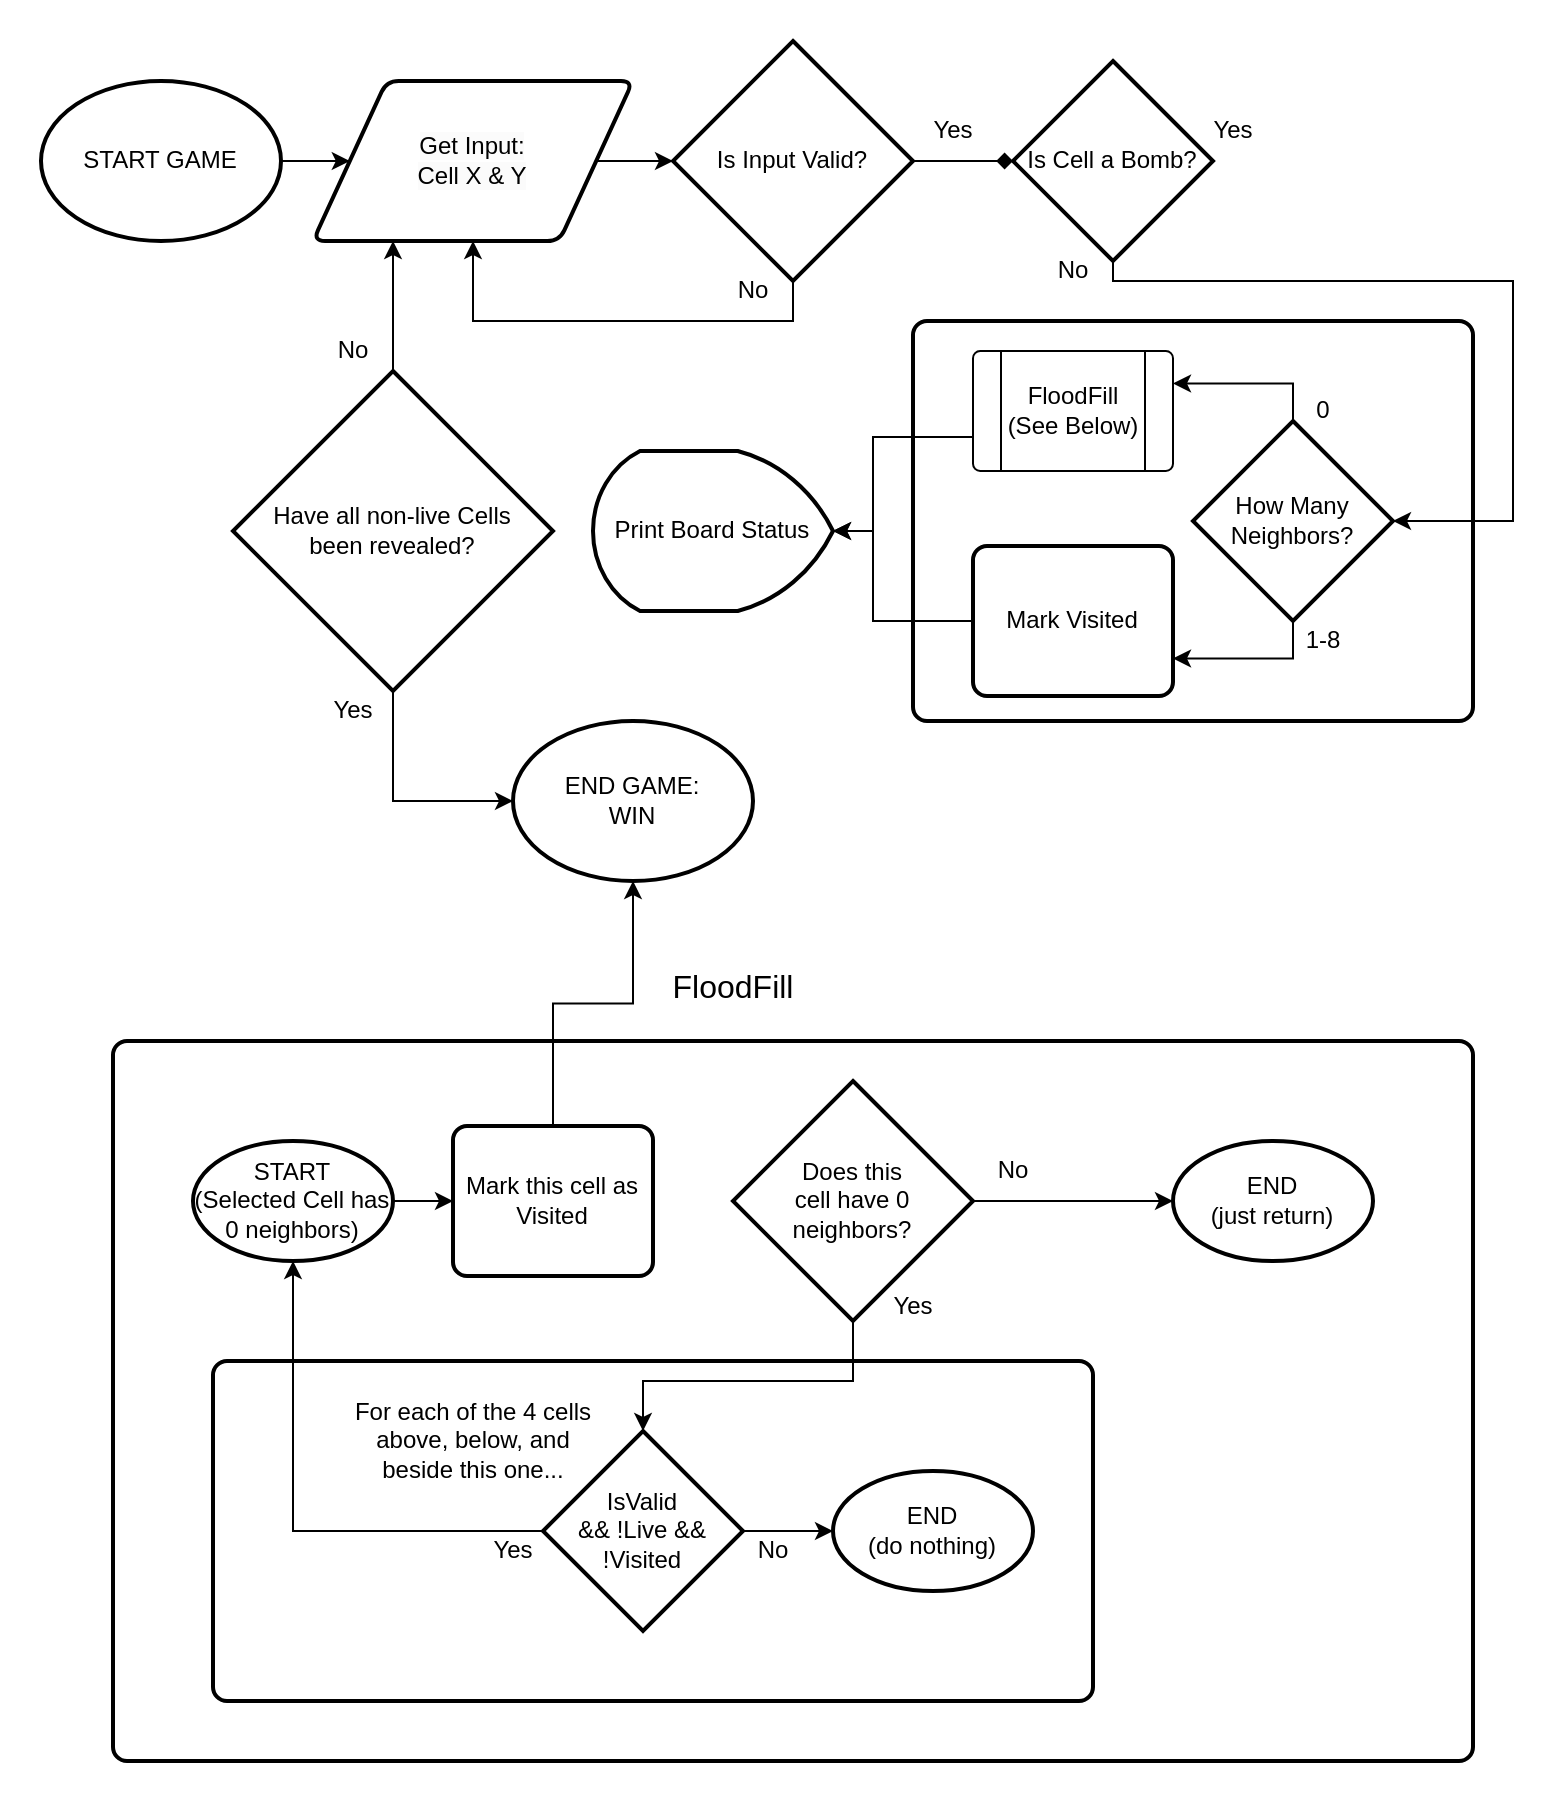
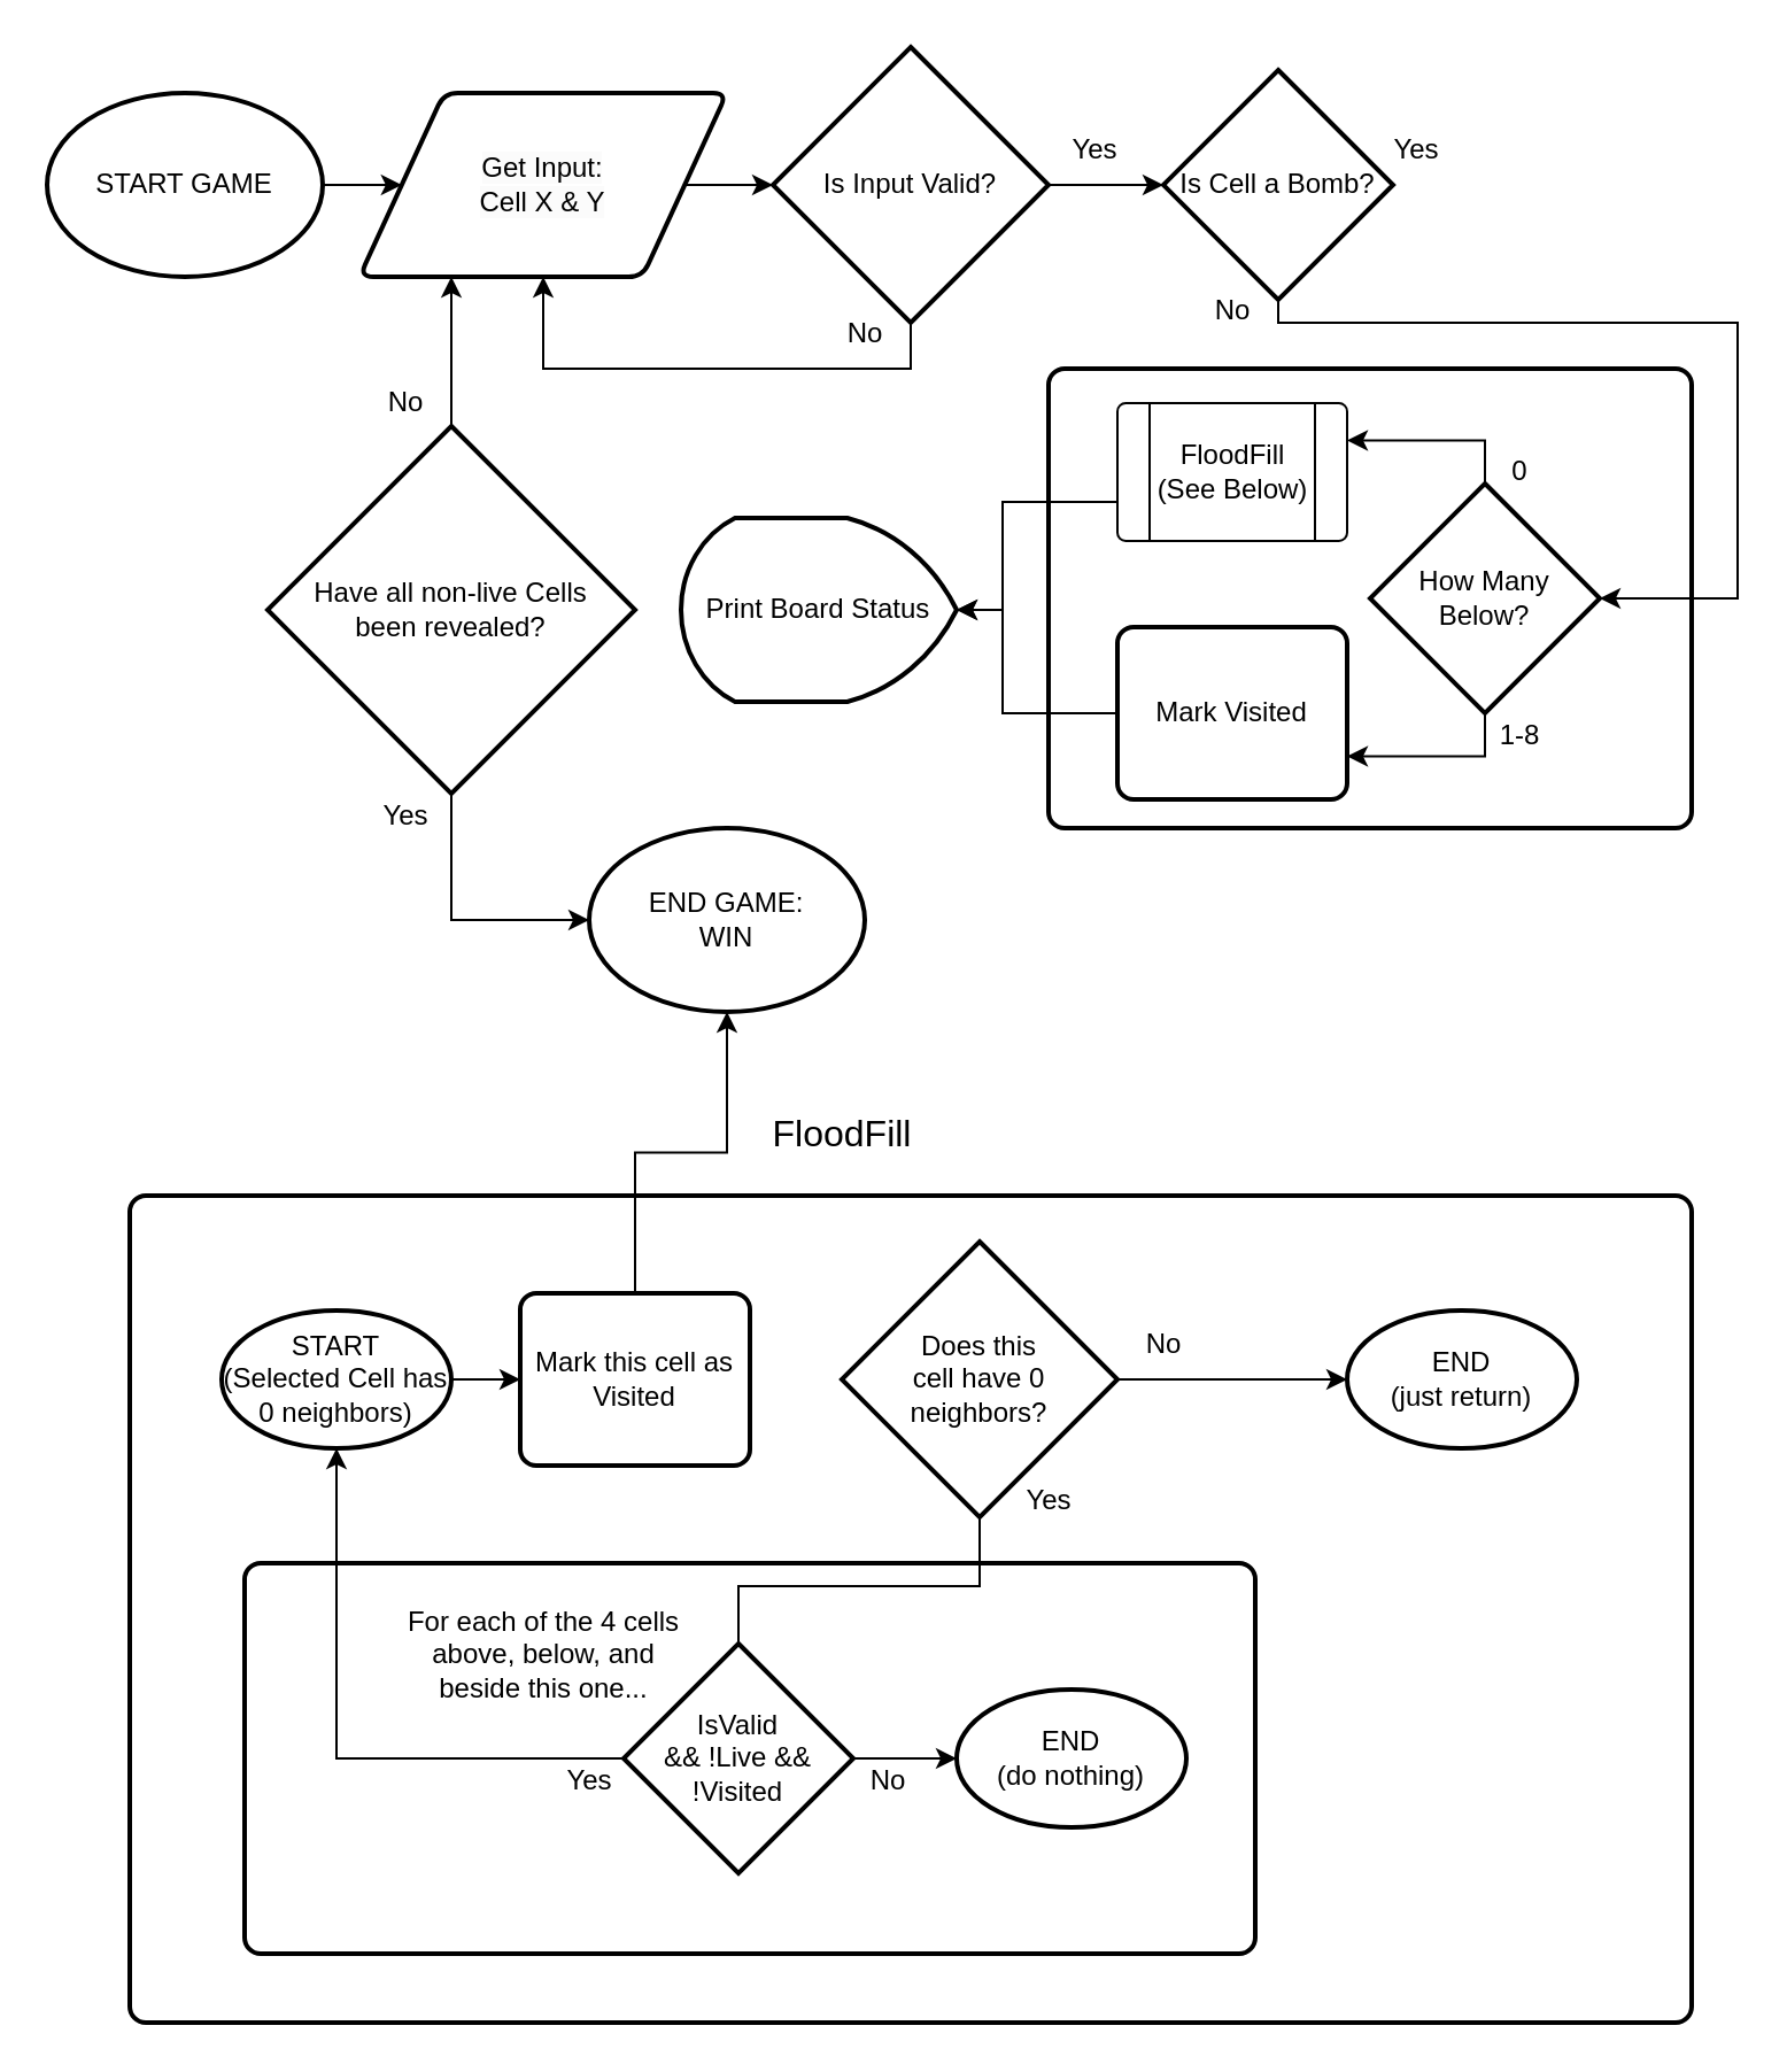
  <mxCell id="0" />
  <mxCell id="1" parent="0" />
  <mxCell id="2" style="edgeStyle=orthogonalEdgeStyle;rounded=0;orthogonalLoop=1;jettySize=auto;html=1;entryX=0.5;entryY=1;entryDx=0;entryDy=0;" parent="1" source="4" target="9" edge="1"><mxGeometry relative="1" as="geometry"><Array as="points"><mxPoint x="396" y="160" /><mxPoint x="236" y="160" /></Array></mxGeometry></mxCell>
- <mxCell id="3" value="" style="edgeStyle=orthogonalEdgeStyle;rounded=0;orthogonalLoop=1;jettySize=auto;html=1;endArrow=diamond;" parent="1" source="4" target="13" edge="1"><mxGeometry relative="1" as="geometry" /></mxCell>
+ <mxCell id="3" value="" style="edgeStyle=orthogonalEdgeStyle;rounded=0;orthogonalLoop=1;jettySize=auto;html=1;" parent="1" source="4" target="13" edge="1"><mxGeometry relative="1" as="geometry" /></mxCell>
  <mxCell id="4" value="Is Input Valid?" style="strokeWidth=2;html=1;shape=mxgraph.flowchart.decision;whiteSpace=wrap;" parent="1" vertex="1"><mxGeometry x="336" y="20" width="120" height="120" as="geometry" /></mxCell>
  <mxCell id="5" value="" style="edgeStyle=orthogonalEdgeStyle;rounded=0;orthogonalLoop=1;jettySize=auto;html=1;" parent="1" source="6" target="9" edge="1"><mxGeometry relative="1" as="geometry" /></mxCell>
  <mxCell id="6" value="START GAME" style="strokeWidth=2;html=1;shape=mxgraph.flowchart.start_1;whiteSpace=wrap;" parent="1" vertex="1"><mxGeometry x="20" y="40" width="120" height="80" as="geometry" /></mxCell>
  <mxCell id="7" value="Print Board Status" style="strokeWidth=2;html=1;shape=mxgraph.flowchart.display;whiteSpace=wrap;direction=west;" parent="1" vertex="1"><mxGeometry x="296" y="225" width="120" height="80" as="geometry" /></mxCell>
  <mxCell id="8" value="" style="edgeStyle=orthogonalEdgeStyle;rounded=0;orthogonalLoop=1;jettySize=auto;html=1;" parent="1" source="9" target="4" edge="1"><mxGeometry relative="1" as="geometry" /></mxCell>
  <mxCell id="9" value="&lt;span style=&quot;color: rgb(0, 0, 0); font-family: Helvetica; font-size: 12px; font-style: normal; font-variant-ligatures: normal; font-variant-caps: normal; font-weight: 400; letter-spacing: normal; orphans: 2; text-align: center; text-indent: 0px; text-transform: none; widows: 2; word-spacing: 0px; -webkit-text-stroke-width: 0px; background-color: rgb(251, 251, 251); text-decoration-thickness: initial; text-decoration-style: initial; text-decoration-color: initial; float: none; display: inline !important;&quot;&gt;Get Input:&lt;/span&gt;&lt;br style=&quot;border-color: var(--border-color); color: rgb(0, 0, 0); font-family: Helvetica; font-size: 12px; font-style: normal; font-variant-ligatures: normal; font-variant-caps: normal; font-weight: 400; letter-spacing: normal; orphans: 2; text-align: center; text-indent: 0px; text-transform: none; widows: 2; word-spacing: 0px; -webkit-text-stroke-width: 0px; background-color: rgb(251, 251, 251); text-decoration-thickness: initial; text-decoration-style: initial; text-decoration-color: initial;&quot;&gt;&lt;span style=&quot;color: rgb(0, 0, 0); font-family: Helvetica; font-size: 12px; font-style: normal; font-variant-ligatures: normal; font-variant-caps: normal; font-weight: 400; letter-spacing: normal; orphans: 2; text-align: center; text-indent: 0px; text-transform: none; widows: 2; word-spacing: 0px; -webkit-text-stroke-width: 0px; background-color: rgb(251, 251, 251); text-decoration-thickness: initial; text-decoration-style: initial; text-decoration-color: initial; float: none; display: inline !important;&quot;&gt;Cell X &amp;amp; Y&lt;/span&gt;" style="shape=parallelogram;html=1;strokeWidth=2;perimeter=parallelogramPerimeter;whiteSpace=wrap;rounded=1;arcSize=12;size=0.23;" parent="1" vertex="1"><mxGeometry x="156" y="40" width="160" height="80" as="geometry" /></mxCell>
  <mxCell id="10" value="" style="rounded=1;whiteSpace=wrap;html=1;absoluteArcSize=1;arcSize=14;strokeWidth=2;align=center;" parent="1" vertex="1"><mxGeometry x="456" y="160" width="280" height="200" as="geometry" /></mxCell>
  <mxCell id="11" value="No" style="text;html=1;align=center;verticalAlign=middle;resizable=0;points=[];autosize=1;strokeColor=none;fillColor=none;" parent="1" vertex="1"><mxGeometry x="356" y="130" width="40" height="30" as="geometry" /></mxCell>
  <mxCell id="12" value="Yes" style="text;html=1;align=center;verticalAlign=middle;resizable=0;points=[];autosize=1;strokeColor=none;fillColor=none;" parent="1" vertex="1"><mxGeometry x="456" y="50" width="40" height="30" as="geometry" /></mxCell>
  <mxCell id="13" value="Is Cell a Bomb?" style="strokeWidth=2;html=1;shape=mxgraph.flowchart.decision;whiteSpace=wrap;" parent="1" vertex="1"><mxGeometry x="506" y="30" width="100" height="100" as="geometry" /></mxCell>
  <mxCell id="14" value="" style="edgeStyle=orthogonalEdgeStyle;rounded=0;orthogonalLoop=1;jettySize=auto;html=1;entryX=0.25;entryY=1;entryDx=0;entryDy=0;" parent="1" source="16" target="9" edge="1"><mxGeometry relative="1" as="geometry" /></mxCell>
  <mxCell id="15" style="edgeStyle=orthogonalEdgeStyle;rounded=0;orthogonalLoop=1;jettySize=auto;html=1;entryX=0;entryY=0.5;entryDx=0;entryDy=0;entryPerimeter=0;" parent="1" source="16" target="17" edge="1"><mxGeometry relative="1" as="geometry" /></mxCell>
  <mxCell id="16" value="Have all non-live Cells&lt;br&gt;been revealed?" style="strokeWidth=2;html=1;shape=mxgraph.flowchart.decision;whiteSpace=wrap;" parent="1" vertex="1"><mxGeometry x="116" y="185" width="160" height="160" as="geometry" /></mxCell>
  <mxCell id="17" value="END GAME:&lt;br&gt;WIN" style="strokeWidth=2;html=1;shape=mxgraph.flowchart.start_1;whiteSpace=wrap;" parent="1" vertex="1"><mxGeometry x="256" y="360" width="120" height="80" as="geometry" /></mxCell>
  <mxCell id="18" value="Yes" style="text;html=1;align=center;verticalAlign=middle;resizable=0;points=[];autosize=1;strokeColor=none;fillColor=none;" parent="1" vertex="1"><mxGeometry x="596" y="50" width="40" height="30" as="geometry" /></mxCell>
  <mxCell id="19" value="Yes" style="text;html=1;align=center;verticalAlign=middle;resizable=0;points=[];autosize=1;strokeColor=none;fillColor=none;" parent="1" vertex="1"><mxGeometry x="156" y="340" width="40" height="30" as="geometry" /></mxCell>
  <mxCell id="20" value="No" style="text;html=1;align=center;verticalAlign=middle;resizable=0;points=[];autosize=1;strokeColor=none;fillColor=none;" parent="1" vertex="1"><mxGeometry x="516" y="120" width="40" height="30" as="geometry" /></mxCell>
  <mxCell id="21" value="No" style="text;html=1;align=center;verticalAlign=middle;resizable=0;points=[];autosize=1;strokeColor=none;fillColor=none;" parent="1" vertex="1"><mxGeometry x="156" y="160" width="40" height="30" as="geometry" /></mxCell>
  <mxCell id="22" style="edgeStyle=orthogonalEdgeStyle;rounded=0;orthogonalLoop=1;jettySize=auto;html=1;entryX=1;entryY=0.75;entryDx=0;entryDy=0;exitX=0.5;exitY=1;exitDx=0;exitDy=0;exitPerimeter=0;" parent="1" source="24" target="27" edge="1"><mxGeometry relative="1" as="geometry"><Array as="points"><mxPoint x="646" y="329" /></Array></mxGeometry></mxCell>
  <mxCell id="23" style="edgeStyle=orthogonalEdgeStyle;rounded=0;orthogonalLoop=1;jettySize=auto;html=1;exitX=0.5;exitY=0;exitDx=0;exitDy=0;exitPerimeter=0;entryX=1;entryY=0.25;entryDx=0;entryDy=0;" parent="1" source="24" edge="1"><mxGeometry relative="1" as="geometry"><mxPoint x="586" y="191.25" as="targetPoint" /><Array as="points"><mxPoint x="646" y="191" /></Array></mxGeometry></mxCell>
- <mxCell id="24" value="How Many Neighbors?" style="strokeWidth=2;html=1;shape=mxgraph.flowchart.decision;whiteSpace=wrap;" parent="1" vertex="1"><mxGeometry x="596" y="210" width="100" height="100" as="geometry" /></mxCell>
+ <mxCell id="24" value="How Many Below?" style="strokeWidth=2;html=1;shape=mxgraph.flowchart.decision;whiteSpace=wrap;" parent="1" vertex="1"><mxGeometry x="596" y="210" width="100" height="100" as="geometry" /></mxCell>
  <mxCell id="25" value="" style="edgeStyle=orthogonalEdgeStyle;rounded=0;orthogonalLoop=1;jettySize=auto;html=1;" parent="1" target="7" edge="1"><mxGeometry relative="1" as="geometry"><mxPoint x="486" y="218" as="sourcePoint" /><Array as="points"><mxPoint x="436" y="218" /><mxPoint x="436" y="265" /></Array></mxGeometry></mxCell>
  <mxCell id="26" value="" style="edgeStyle=orthogonalEdgeStyle;rounded=0;orthogonalLoop=1;jettySize=auto;html=1;" parent="1" source="27" target="7" edge="1"><mxGeometry relative="1" as="geometry"><Array as="points"><mxPoint x="436" y="310" /><mxPoint x="436" y="265" /></Array></mxGeometry></mxCell>
  <mxCell id="27" value="Mark Visited" style="rounded=1;whiteSpace=wrap;html=1;absoluteArcSize=1;arcSize=14;strokeWidth=2;" parent="1" vertex="1"><mxGeometry x="486" y="272.5" width="100" height="75" as="geometry" /></mxCell>
  <mxCell id="28" value="0" style="text;html=1;align=center;verticalAlign=middle;resizable=0;points=[];autosize=1;strokeColor=none;fillColor=none;" parent="1" vertex="1"><mxGeometry x="646" y="190" width="30" height="30" as="geometry" /></mxCell>
  <mxCell id="29" value="1-8" style="text;html=1;align=center;verticalAlign=middle;resizable=0;points=[];autosize=1;strokeColor=none;fillColor=none;" parent="1" vertex="1"><mxGeometry x="641" y="305" width="40" height="30" as="geometry" /></mxCell>
  <mxCell id="30" style="edgeStyle=orthogonalEdgeStyle;rounded=0;orthogonalLoop=1;jettySize=auto;html=1;exitX=0.5;exitY=1;exitDx=0;exitDy=0;exitPerimeter=0;entryX=1;entryY=0.5;entryDx=0;entryDy=0;entryPerimeter=0;" parent="1" source="13" target="24" edge="1"><mxGeometry relative="1" as="geometry"><Array as="points"><mxPoint x="556" y="140" /><mxPoint x="756" y="140" /><mxPoint x="756" y="260" /></Array></mxGeometry></mxCell>
  <mxCell id="31" value="" style="verticalLabelPosition=bottom;verticalAlign=top;html=1;shape=process;whiteSpace=wrap;rounded=1;size=0.14;arcSize=6;" parent="1" vertex="1"><mxGeometry x="486" y="175" width="100" height="60" as="geometry" /></mxCell>
  <mxCell id="32" value="FloodFill&lt;br&gt;(See Below)" style="text;html=1;align=center;verticalAlign=middle;resizable=0;points=[];autosize=1;strokeColor=none;fillColor=none;" parent="1" vertex="1"><mxGeometry x="491" y="185" width="90" height="40" as="geometry" /></mxCell>
  <mxCell id="33" value="FloodFill" style="text;html=1;align=center;verticalAlign=middle;resizable=0;points=[];autosize=1;strokeColor=none;fillColor=none;fontSize=16;" parent="1" vertex="1"><mxGeometry x="326" y="478" width="80" height="30" as="geometry" /></mxCell>
  <mxCell id="34" value="" style="rounded=1;whiteSpace=wrap;html=1;absoluteArcSize=1;arcSize=14;strokeWidth=2;" parent="1" vertex="1"><mxGeometry x="56" y="520" width="680" height="360" as="geometry" /></mxCell>
  <mxCell id="35" value="" style="edgeStyle=orthogonalEdgeStyle;rounded=0;orthogonalLoop=1;jettySize=auto;html=1;" parent="1" source="36" target="41" edge="1"><mxGeometry relative="1" as="geometry" /></mxCell>
  <mxCell id="36" value="START&lt;br&gt;(Selected Cell has 0 neighbors)" style="strokeWidth=2;html=1;shape=mxgraph.flowchart.start_1;whiteSpace=wrap;" parent="1" vertex="1"><mxGeometry x="96" y="570" width="100" height="60" as="geometry" /></mxCell>
  <mxCell id="37" value="END&lt;br&gt;(just return)" style="strokeWidth=2;html=1;shape=mxgraph.flowchart.start_1;whiteSpace=wrap;" parent="1" vertex="1"><mxGeometry x="586" y="570" width="100" height="60" as="geometry" /></mxCell>
  <mxCell id="38" style="edgeStyle=orthogonalEdgeStyle;rounded=0;orthogonalLoop=1;jettySize=auto;html=1;exitX=1;exitY=0.5;exitDx=0;exitDy=0;exitPerimeter=0;entryX=0;entryY=0.5;entryDx=0;entryDy=0;entryPerimeter=0;" parent="1" source="39" target="37" edge="1"><mxGeometry relative="1" as="geometry" /></mxCell>
  <mxCell id="39" value="Does this&lt;br&gt;cell have 0 neighbors?" style="strokeWidth=2;html=1;shape=mxgraph.flowchart.decision;whiteSpace=wrap;" parent="1" vertex="1"><mxGeometry x="366" y="540" width="120" height="120" as="geometry" /></mxCell>
  <mxCell id="40" value="" style="edgeStyle=orthogonalEdgeStyle;rounded=0;orthogonalLoop=1;jettySize=auto;html=1;" parent="1" source="41" target="17" edge="1"><mxGeometry relative="1" as="geometry" /></mxCell>
  <mxCell id="41" value="Mark this cell as Visited" style="rounded=1;whiteSpace=wrap;html=1;absoluteArcSize=1;arcSize=14;strokeWidth=2;" parent="1" vertex="1"><mxGeometry x="226" y="562.5" width="100" height="75" as="geometry" /></mxCell>
  <mxCell id="42" value="No" style="text;html=1;align=center;verticalAlign=middle;resizable=0;points=[];autosize=1;strokeColor=none;fillColor=none;" parent="1" vertex="1"><mxGeometry x="486" y="570" width="40" height="30" as="geometry" /></mxCell>
  <mxCell id="43" value="Yes" style="text;html=1;align=center;verticalAlign=middle;resizable=0;points=[];autosize=1;strokeColor=none;fillColor=none;" parent="1" vertex="1"><mxGeometry x="436" y="637.5" width="40" height="30" as="geometry" /></mxCell>
  <mxCell id="44" value="" style="rounded=1;whiteSpace=wrap;html=1;absoluteArcSize=1;arcSize=14;strokeWidth=2;" parent="1" vertex="1"><mxGeometry x="106" y="680" width="440" height="170" as="geometry" /></mxCell>
  <mxCell id="45" style="edgeStyle=orthogonalEdgeStyle;rounded=0;orthogonalLoop=1;jettySize=auto;html=1;entryX=0.5;entryY=1;entryDx=0;entryDy=0;entryPerimeter=0;" parent="1" source="47" target="36" edge="1"><mxGeometry relative="1" as="geometry" /></mxCell>
  <mxCell id="46" value="" style="edgeStyle=orthogonalEdgeStyle;rounded=0;orthogonalLoop=1;jettySize=auto;html=1;" parent="1" source="47" target="51" edge="1"><mxGeometry relative="1" as="geometry" /></mxCell>
  <mxCell id="47" value="IsValid&lt;br&gt;&amp;amp;&amp;amp; !Live &amp;amp;&amp;amp;&lt;br&gt;!Visited" style="strokeWidth=2;html=1;shape=mxgraph.flowchart.decision;whiteSpace=wrap;" parent="1" vertex="1"><mxGeometry x="271" y="715" width="100" height="100" as="geometry" /></mxCell>
  <mxCell id="48" value="For each of the 4 cells&lt;br&gt;above, below, and&lt;br&gt;beside this one..." style="text;html=1;align=center;verticalAlign=middle;resizable=0;points=[];autosize=1;strokeColor=none;fillColor=none;" parent="1" vertex="1"><mxGeometry x="166" y="690" width="140" height="60" as="geometry" /></mxCell>
- <mxCell id="49" style="edgeStyle=orthogonalEdgeStyle;rounded=0;orthogonalLoop=1;jettySize=auto;html=1;exitX=0.5;exitY=1;exitDx=0;exitDy=0;exitPerimeter=0;entryX=0.5;entryY=0;entryDx=0;entryDy=0;entryPerimeter=0;" parent="1" source="39" target="47" edge="1"><mxGeometry relative="1" as="geometry"><Array as="points"><mxPoint x="426" y="690" /><mxPoint x="321" y="690" /></Array></mxGeometry></mxCell>
+ <mxCell id="49" style="edgeStyle=orthogonalEdgeStyle;rounded=0;orthogonalLoop=1;jettySize=auto;html=1;exitX=0.5;exitY=1;exitDx=0;exitDy=0;exitPerimeter=0;entryX=0.5;entryY=0;entryDx=0;entryDy=0;entryPerimeter=0;endArrow=none;" parent="1" source="39" target="47" edge="1"><mxGeometry relative="1" as="geometry"><Array as="points"><mxPoint x="426" y="690" /><mxPoint x="321" y="690" /></Array></mxGeometry></mxCell>
  <mxCell id="50" value="Yes" style="text;html=1;align=center;verticalAlign=middle;resizable=0;points=[];autosize=1;strokeColor=none;fillColor=none;" parent="1" vertex="1"><mxGeometry x="236" y="760" width="40" height="30" as="geometry" /></mxCell>
  <mxCell id="51" value="END&lt;br&gt;(do nothing)" style="strokeWidth=2;html=1;shape=mxgraph.flowchart.start_1;whiteSpace=wrap;" parent="1" vertex="1"><mxGeometry x="416" y="735" width="100" height="60" as="geometry" /></mxCell>
  <mxCell id="52" value="No" style="text;html=1;align=center;verticalAlign=middle;resizable=0;points=[];autosize=1;strokeColor=none;fillColor=none;" parent="1" vertex="1"><mxGeometry x="366" y="760" width="40" height="30" as="geometry" /></mxCell>
